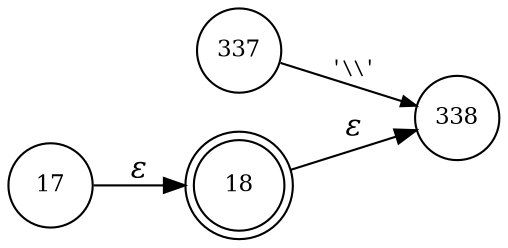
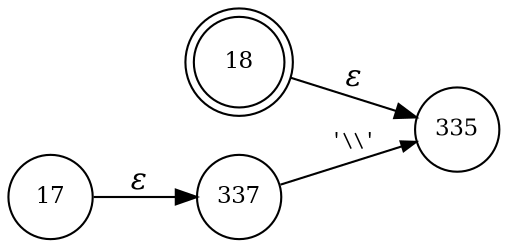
  digraph {
    rankdir=LR
    node [fixedsize=true fontsize=11 shape=circle peripheries=1]
    edge [fontname="Times-Italic"]
    n1 [label=18 shape=doublecircle width=.6 peripheries=""]
-   n2 [label=338 width=.55]
+   n2 [label=335 width=.55]
    n3 [label=17 width=.55]
    n4 [label=337 width=.55]
    n1 -> n2 [label="&epsilon;"]
-   n3 -> n1 [label="&epsilon;"]
+   n3 -> n4 [label="&epsilon;"]
    n4 -> n2 [arrowhead=normal arrowsize=.7 fontname=Courier fontsize=11 label="'\\\\'"]
  }
